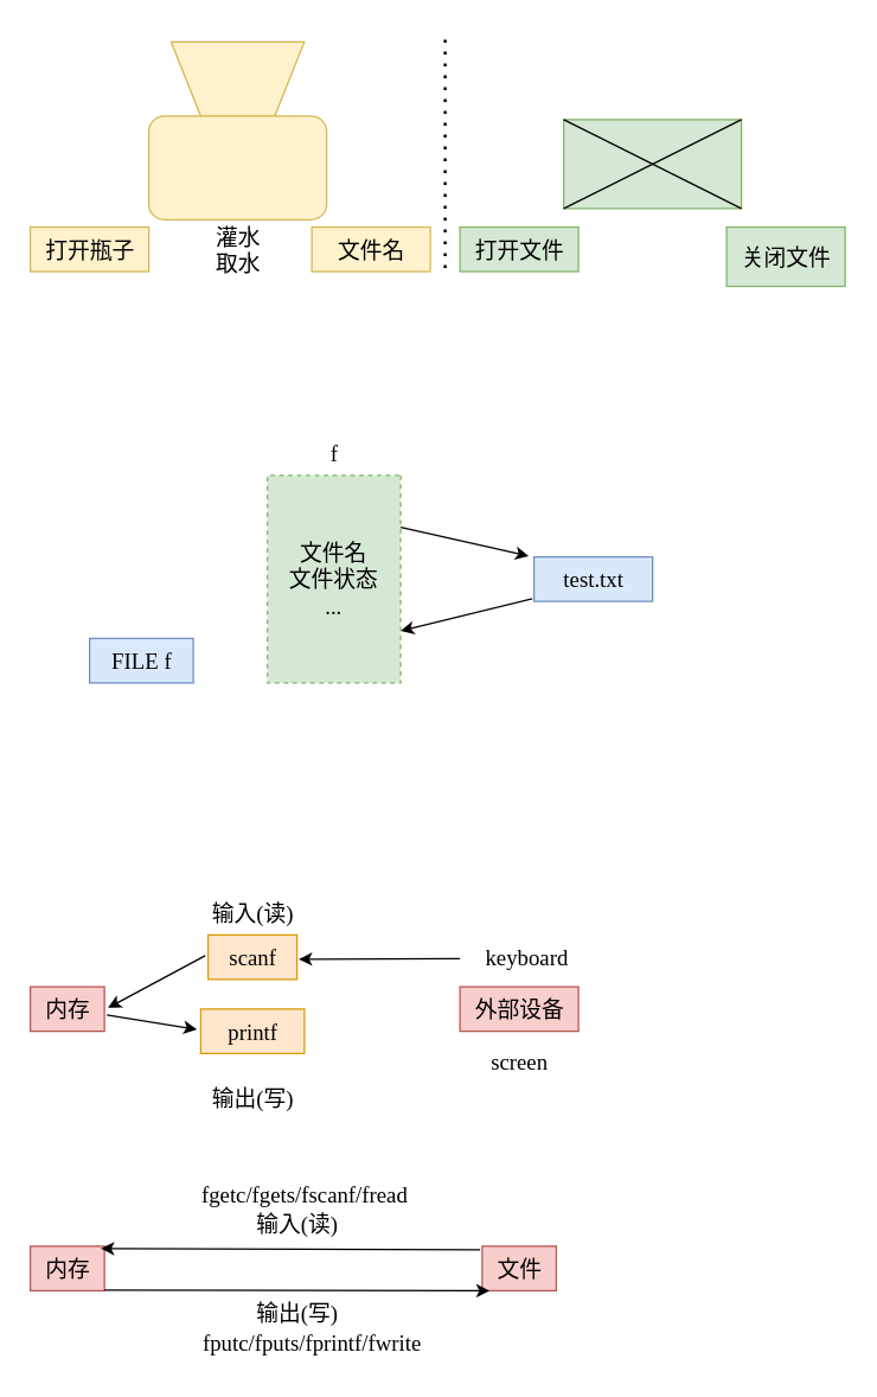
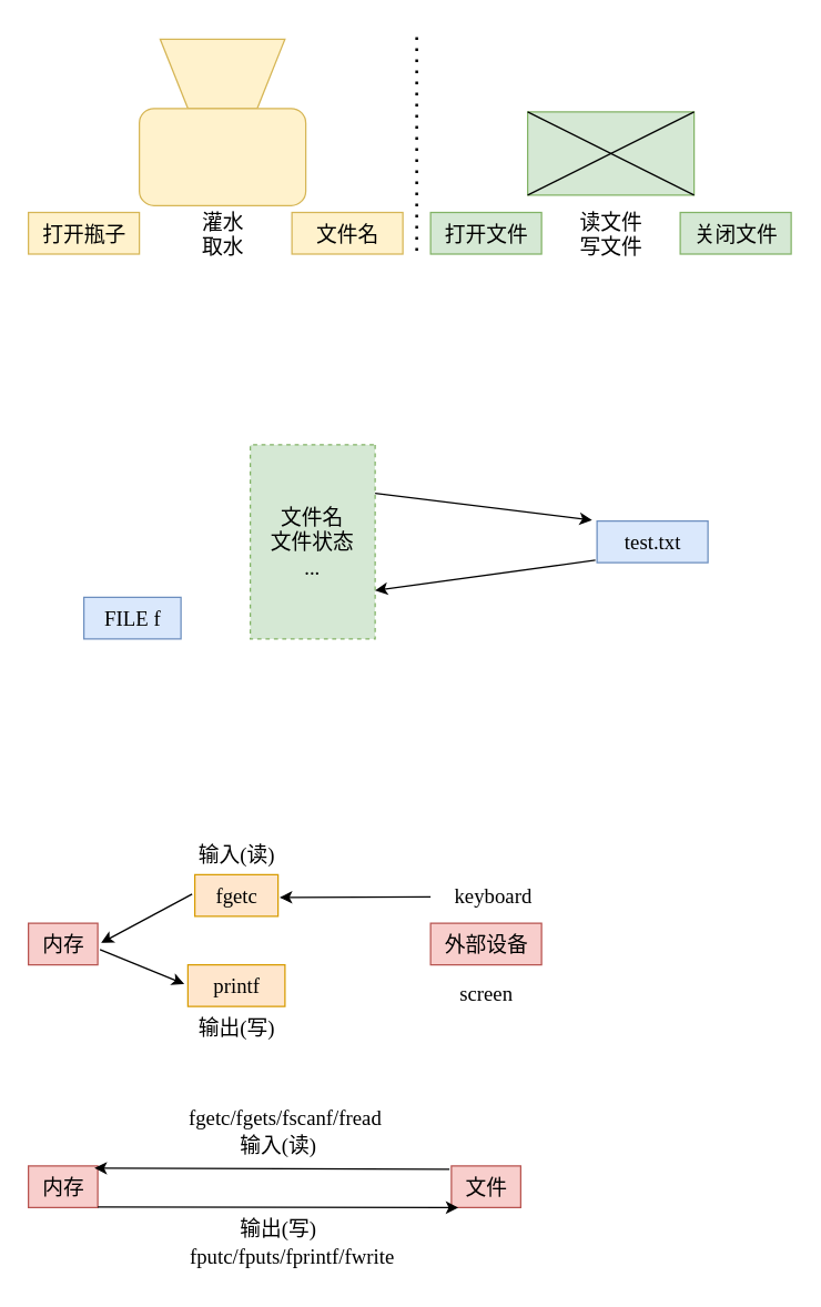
  <mxCell id="0" />
  <mxCell id="1" parent="0" />
  <mxCell id="2" value="" style="rounded=0;whiteSpace=wrap;html=1;fillColor=#d5e8d4;strokeColor=#82b366;" parent="1" vertex="1"><mxGeometry x="380" y="80" width="120" height="60" as="geometry" /></mxCell>
  <mxCell id="3" value="" style="endArrow=none;html=1;rounded=0;entryX=1;entryY=0;entryDx=0;entryDy=0;exitX=0;exitY=1;exitDx=0;exitDy=0;" parent="1" source="2" target="2" edge="1"><mxGeometry width="50" height="50" relative="1" as="geometry"><mxPoint x="410" y="140" as="sourcePoint" /><mxPoint x="460" y="90" as="targetPoint" /></mxGeometry></mxCell>
  <mxCell id="4" value="" style="endArrow=none;html=1;rounded=0;entryX=0;entryY=0;entryDx=0;entryDy=0;exitX=1;exitY=1;exitDx=0;exitDy=0;" parent="1" source="2" target="2" edge="1"><mxGeometry width="50" height="50" relative="1" as="geometry"><mxPoint x="410" y="140" as="sourcePoint" /><mxPoint x="460" y="90" as="targetPoint" /></mxGeometry></mxCell>
  <mxCell id="5" value="&lt;font style=&quot;font-size: 15px;&quot; face=&quot;Comic Sans MS&quot;&gt;打开文件&lt;/font&gt;" style="text;html=1;align=center;verticalAlign=middle;resizable=0;points=[];autosize=1;strokeColor=#82b366;fillColor=#d5e8d4;" parent="1" vertex="1"><mxGeometry x="310" y="152.5" width="80" height="30" as="geometry" /></mxCell>
- <mxCell id="7" value="关闭文件" style="text;html=1;align=center;verticalAlign=middle;resizable=0;points=[];autosize=1;strokeColor=#82b366;fillColor=#d5e8d4;fontSize=15;fontFamily=Comic Sans MS;" parent="1" vertex="1"><mxGeometry x="490" y="152.5" width="80" height="40" as="geometry" /></mxCell>
+ <mxCell id="6" value="读文件&lt;br&gt;写文件" style="text;html=1;align=center;verticalAlign=middle;resizable=0;points=[];autosize=1;fontSize=15;fontFamily=Comic Sans MS;" parent="1" vertex="1"><mxGeometry x="405" y="142.5" width="70" height="50" as="geometry" /></mxCell>
+ <mxCell id="7" value="关闭文件" style="text;html=1;align=center;verticalAlign=middle;resizable=0;points=[];autosize=1;strokeColor=#82b366;fillColor=#d5e8d4;fontSize=15;fontFamily=Comic Sans MS;" parent="1" vertex="1"><mxGeometry x="490" y="152.5" width="80" height="30" as="geometry" /></mxCell>
  <mxCell id="8" value="" style="shape=trapezoid;perimeter=trapezoidPerimeter;whiteSpace=wrap;html=1;fixedSize=1;fontFamily=Comic Sans MS;fontSize=15;direction=west;fillColor=#fff2cc;strokeColor=#d6b656;" parent="1" vertex="1"><mxGeometry x="115" y="27.5" width="90" height="50" as="geometry" /></mxCell>
  <mxCell id="9" value="" style="rounded=1;whiteSpace=wrap;html=1;fontFamily=Comic Sans MS;fontSize=15;fillColor=#fff2cc;strokeColor=#d6b656;" parent="1" vertex="1"><mxGeometry x="100" y="77.5" width="120" height="70" as="geometry" /></mxCell>
  <mxCell id="10" value="打开瓶子" style="text;html=1;align=center;verticalAlign=middle;resizable=0;points=[];autosize=1;strokeColor=#d6b656;fillColor=#fff2cc;fontSize=15;fontFamily=Comic Sans MS;" parent="1" vertex="1"><mxGeometry x="20" y="152.5" width="80" height="30" as="geometry" /></mxCell>
  <mxCell id="11" value="灌水&lt;br&gt;取水" style="text;html=1;align=center;verticalAlign=middle;resizable=0;points=[];autosize=1;fontSize=15;fontFamily=Comic Sans MS;" parent="1" vertex="1"><mxGeometry x="135" y="142.5" width="50" height="50" as="geometry" /></mxCell>
  <mxCell id="12" value="文件名" style="text;html=1;align=center;verticalAlign=middle;resizable=0;points=[];autosize=1;strokeColor=#d6b656;fillColor=#fff2cc;fontSize=15;fontFamily=Comic Sans MS;" parent="1" vertex="1"><mxGeometry x="210" y="152.5" width="80" height="30" as="geometry" /></mxCell>
  <mxCell id="13" value="" style="endArrow=none;dashed=1;html=1;dashPattern=1 3;strokeWidth=2;rounded=0;fontFamily=Comic Sans MS;fontSize=15;" parent="1" edge="1"><mxGeometry width="50" height="50" relative="1" as="geometry"><mxPoint x="300" y="180" as="sourcePoint" /><mxPoint x="300" y="20" as="targetPoint" /></mxGeometry></mxCell>
  <mxCell id="14" value="文件名&lt;br&gt;文件状态&lt;br&gt;..." style="rounded=0;whiteSpace=wrap;html=1;fontFamily=Comic Sans MS;fontSize=15;direction=south;fillColor=#d5e8d4;strokeColor=#82b366;dashed=1;" parent="1" vertex="1"><mxGeometry x="180" y="320" width="90" height="140" as="geometry" /></mxCell>
  <mxCell id="15" value="FILE f" style="text;html=1;align=center;verticalAlign=middle;resizable=0;points=[];autosize=1;strokeColor=#6c8ebf;fillColor=#dae8fc;fontSize=15;fontFamily=Comic Sans MS;" parent="1" vertex="1"><mxGeometry x="60" y="430" width="70" height="30" as="geometry" /></mxCell>
- <mxCell id="16" value="f" style="text;html=1;align=center;verticalAlign=middle;resizable=0;points=[];autosize=1;strokeColor=none;fillColor=none;fontSize=15;fontFamily=Comic Sans MS;" parent="1" vertex="1"><mxGeometry x="210" y="290" width="30" height="30" as="geometry" /></mxCell>
- <mxCell id="17" value="test.txt" style="text;html=1;align=center;verticalAlign=middle;resizable=0;points=[];autosize=1;strokeColor=#6c8ebf;fillColor=#dae8fc;fontSize=15;fontFamily=Comic Sans MS;" parent="1" vertex="1"><mxGeometry x="360" y="375" width="80" height="30" as="geometry" /></mxCell>
+ <mxCell id="17" value="test.txt" style="text;html=1;align=center;verticalAlign=middle;resizable=0;points=[];autosize=1;strokeColor=#6c8ebf;fillColor=#dae8fc;fontSize=15;fontFamily=Comic Sans MS;" parent="1" vertex="1"><mxGeometry x="430" y="375" width="80" height="30" as="geometry" /></mxCell>
  <mxCell id="18" value="" style="endArrow=classic;html=1;rounded=0;fontFamily=Comic Sans MS;fontSize=15;exitX=0.25;exitY=0;exitDx=0;exitDy=0;entryX=-0.045;entryY=-0.02;entryDx=0;entryDy=0;entryPerimeter=0;" parent="1" source="14" target="17" edge="1"><mxGeometry width="50" height="50" relative="1" as="geometry"><mxPoint x="410" y="460" as="sourcePoint" /><mxPoint x="460" y="410" as="targetPoint" /></mxGeometry></mxCell>
  <mxCell id="19" value="" style="endArrow=classic;html=1;rounded=0;fontFamily=Comic Sans MS;fontSize=15;exitX=-0.015;exitY=0.94;exitDx=0;exitDy=0;entryX=0.75;entryY=0;entryDx=0;entryDy=0;exitPerimeter=0;" parent="1" source="17" target="14" edge="1"><mxGeometry width="50" height="50" relative="1" as="geometry"><mxPoint x="300" y="480" as="sourcePoint" /><mxPoint x="386.4" y="499.4" as="targetPoint" /></mxGeometry></mxCell>
  <mxCell id="20" value="外部设备" style="text;html=1;align=center;verticalAlign=middle;resizable=0;points=[];autosize=1;strokeColor=#b85450;fillColor=#f8cecc;fontSize=15;fontFamily=Comic Sans MS;" parent="1" vertex="1"><mxGeometry x="310" y="665" width="80" height="30" as="geometry" /></mxCell>
  <mxCell id="21" value="内存" style="text;html=1;align=center;verticalAlign=middle;resizable=0;points=[];autosize=1;strokeColor=#b85450;fillColor=#f8cecc;fontSize=15;fontFamily=Comic Sans MS;" parent="1" vertex="1"><mxGeometry x="20" y="665" width="50" height="30" as="geometry" /></mxCell>
- <mxCell id="22" value="scanf" style="text;html=1;align=center;verticalAlign=middle;resizable=0;points=[];autosize=1;strokeColor=#d79b00;fillColor=#ffe6cc;fontSize=15;fontFamily=Comic Sans MS;" parent="1" vertex="1"><mxGeometry x="140" y="630" width="60" height="30" as="geometry" /></mxCell>
- <mxCell id="23" value="printf" style="text;html=1;align=center;verticalAlign=middle;resizable=0;points=[];autosize=1;strokeColor=#d79b00;fillColor=#ffe6cc;fontSize=15;fontFamily=Comic Sans MS;" parent="1" vertex="1"><mxGeometry x="135" y="680" width="70" height="30" as="geometry" /></mxCell>
+ <mxCell id="22" value="fgetc" style="text;html=1;align=center;verticalAlign=middle;resizable=0;points=[];autosize=1;strokeColor=#d79b00;fillColor=#ffe6cc;fontSize=15;fontFamily=Comic Sans MS;" parent="1" vertex="1"><mxGeometry x="140" y="630" width="60" height="30" as="geometry" /></mxCell>
+ <mxCell id="23" value="printf" style="text;html=1;align=center;verticalAlign=middle;resizable=0;points=[];autosize=1;strokeColor=#d79b00;fillColor=#ffe6cc;fontSize=15;fontFamily=Comic Sans MS;" parent="1" vertex="1"><mxGeometry x="135" y="695" width="70" height="30" as="geometry" /></mxCell>
  <mxCell id="24" value="" style="endArrow=classic;html=1;rounded=0;fontFamily=Comic Sans MS;fontSize=15;exitX=-0.033;exitY=0.467;exitDx=0;exitDy=0;exitPerimeter=0;entryX=1.048;entryY=0.473;entryDx=0;entryDy=0;entryPerimeter=0;" parent="1" source="22" target="21" edge="1"><mxGeometry width="50" height="50" relative="1" as="geometry"><mxPoint x="410" y="800" as="sourcePoint" /><mxPoint x="460" y="750" as="targetPoint" /></mxGeometry></mxCell>
  <mxCell id="25" value="" style="endArrow=classic;html=1;rounded=0;fontFamily=Comic Sans MS;fontSize=15;exitX=1.032;exitY=0.633;exitDx=0;exitDy=0;exitPerimeter=0;entryX=-0.037;entryY=0.46;entryDx=0;entryDy=0;entryPerimeter=0;" parent="1" source="21" target="23" edge="1"><mxGeometry width="50" height="50" relative="1" as="geometry"><mxPoint x="410" y="800" as="sourcePoint" /><mxPoint x="460" y="750" as="targetPoint" /></mxGeometry></mxCell>
  <mxCell id="26" value="keyboard" style="text;html=1;align=center;verticalAlign=middle;resizable=0;points=[];autosize=1;strokeColor=none;fillColor=none;fontSize=15;fontFamily=Comic Sans MS;" parent="1" vertex="1"><mxGeometry x="310" y="630" width="90" height="30" as="geometry" /></mxCell>
  <mxCell id="27" value="screen" style="text;html=1;align=center;verticalAlign=middle;resizable=0;points=[];autosize=1;strokeColor=none;fillColor=none;fontSize=15;fontFamily=Comic Sans MS;" parent="1" vertex="1"><mxGeometry x="315" y="700" width="70" height="30" as="geometry" /></mxCell>
  <mxCell id="28" value="" style="endArrow=classic;html=1;rounded=0;fontFamily=Comic Sans MS;fontSize=15;entryX=1.02;entryY=0.547;entryDx=0;entryDy=0;entryPerimeter=0;" parent="1" target="22" edge="1"><mxGeometry width="50" height="50" relative="1" as="geometry"><mxPoint x="310" y="646" as="sourcePoint" /><mxPoint x="460" y="750" as="targetPoint" /></mxGeometry></mxCell>
  <mxCell id="29" value="输入(读)" style="text;html=1;align=center;verticalAlign=middle;resizable=0;points=[];autosize=1;fontSize=15;fontFamily=Comic Sans MS;" parent="1" vertex="1"><mxGeometry x="130" y="600" width="80" height="30" as="geometry" /></mxCell>
  <mxCell id="30" value="输出(写)" style="text;html=1;align=center;verticalAlign=middle;resizable=0;points=[];autosize=1;strokeColor=none;fillColor=none;fontSize=15;fontFamily=Comic Sans MS;" parent="1" vertex="1"><mxGeometry x="130" y="725" width="80" height="30" as="geometry" /></mxCell>
  <mxCell id="31" value="内存" style="text;html=1;align=center;verticalAlign=middle;resizable=0;points=[];autosize=1;strokeColor=#b85450;fillColor=#f8cecc;fontSize=15;fontFamily=Comic Sans MS;" parent="1" vertex="1"><mxGeometry x="20" y="840" width="50" height="30" as="geometry" /></mxCell>
  <mxCell id="32" value="文件" style="text;html=1;align=center;verticalAlign=middle;resizable=0;points=[];autosize=1;strokeColor=#b85450;fillColor=#f8cecc;fontSize=15;fontFamily=Comic Sans MS;" parent="1" vertex="1"><mxGeometry x="325" y="840" width="50" height="30" as="geometry" /></mxCell>
  <mxCell id="33" value="" style="endArrow=classic;html=1;rounded=0;fontFamily=Comic Sans MS;fontSize=15;entryX=0.952;entryY=0.053;entryDx=0;entryDy=0;entryPerimeter=0;exitX=-0.028;exitY=0.08;exitDx=0;exitDy=0;exitPerimeter=0;" parent="1" source="32" target="31" edge="1"><mxGeometry width="50" height="50" relative="1" as="geometry"><mxPoint x="320" y="842" as="sourcePoint" /><mxPoint x="460" y="750" as="targetPoint" /></mxGeometry></mxCell>
  <mxCell id="34" value="" style="endArrow=classic;html=1;rounded=0;fontFamily=Comic Sans MS;fontSize=15;exitX=1;exitY=0.987;exitDx=0;exitDy=0;exitPerimeter=0;" parent="1" source="31" edge="1"><mxGeometry width="50" height="50" relative="1" as="geometry"><mxPoint x="410" y="800" as="sourcePoint" /><mxPoint x="330" y="870" as="targetPoint" /></mxGeometry></mxCell>
  <mxCell id="35" value="输入(读)" style="text;html=1;align=center;verticalAlign=middle;resizable=0;points=[];autosize=1;strokeColor=none;fillColor=none;fontSize=15;fontFamily=Comic Sans MS;" parent="1" vertex="1"><mxGeometry x="160" y="810" width="80" height="30" as="geometry" /></mxCell>
  <mxCell id="36" value="输出(写)" style="text;html=1;align=center;verticalAlign=middle;resizable=0;points=[];autosize=1;strokeColor=none;fillColor=none;fontSize=15;fontFamily=Comic Sans MS;" parent="1" vertex="1"><mxGeometry x="160" y="870" width="80" height="30" as="geometry" /></mxCell>
  <mxCell id="37" value="fgetc/fgets/fscanf/fread" style="text;html=1;align=center;verticalAlign=middle;resizable=0;points=[];autosize=1;strokeColor=none;fillColor=none;fontSize=15;fontFamily=Comic Sans MS;strokeWidth=1;" parent="1" vertex="1"><mxGeometry x="100" y="790" width="210" height="30" as="geometry" /></mxCell>
  <mxCell id="38" value="fputc/fputs/fprintf/fwrite" style="text;html=1;align=center;verticalAlign=middle;resizable=0;points=[];autosize=1;strokeColor=none;fillColor=none;fontSize=15;fontFamily=Comic Sans MS;" parent="1" vertex="1"><mxGeometry x="100" y="890" width="220" height="30" as="geometry" /></mxCell>
